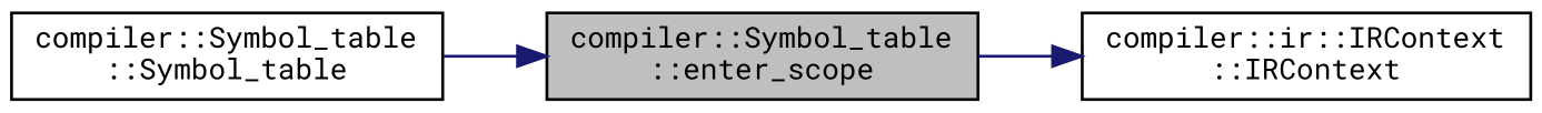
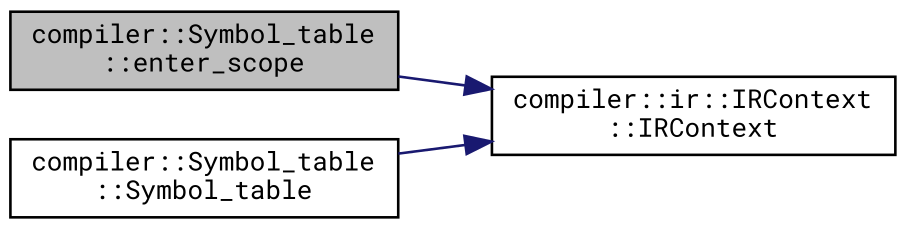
  digraph {
    fontname="Roboto Mono"
    rankdir=RL
    node [color=black fillcolor=white fontname="Roboto Mono" fontsize=10 shape=record style=filled]
    edge [color=midnightblue dir=back fontname="Roboto Mono" fontsize=10 labelfontname=Helvetica labelfontsize=10 style=solid]
    n1 [fillcolor=grey75 fontcolor=black height=0.2 label="compiler::Symbol_table\l::enter_scope" width=0.4]
    n2 [height=0.2 label="compiler::Symbol_table\l::Symbol_table" width=0.4]
    n3 [height=0.2 label="compiler::ir::IRContext\l::IRContext" width=0.4]
-   n1 -> n2
+   n3 -> n2
    n3 -> n1
  }
